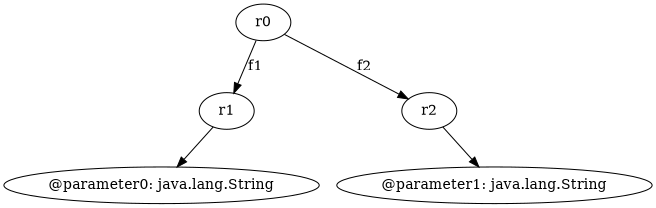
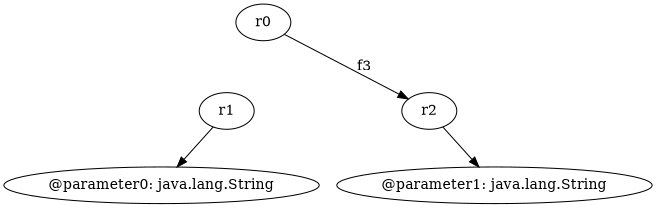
  digraph {
    n1 [label=r0]
    n2 [label=r1]
    n3 [label=r2]
    n4 [label="@parameter0: java.lang.String"]
    n5 [label="@parameter1: java.lang.String"]
-   n1 -> n2 [label=f1]
-   n1 -> n3 [label=f2]
+   n1 -> n3 [label=f3]
    n2 -> n4
    n3 -> n5
  }
